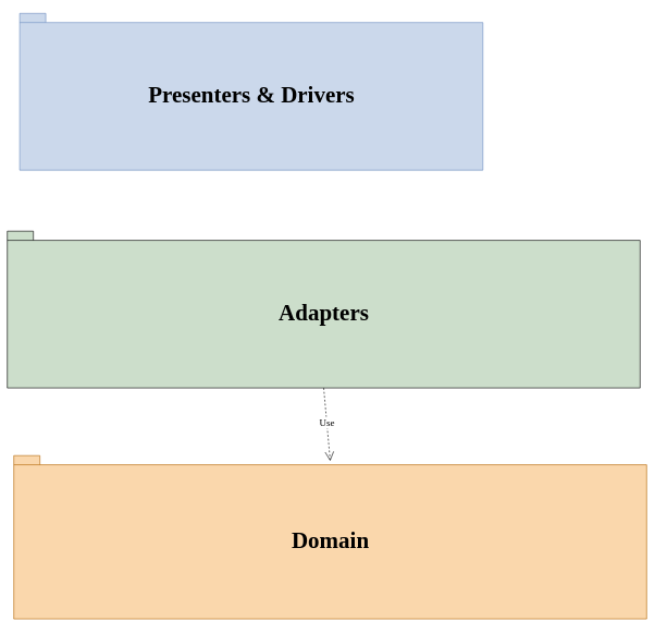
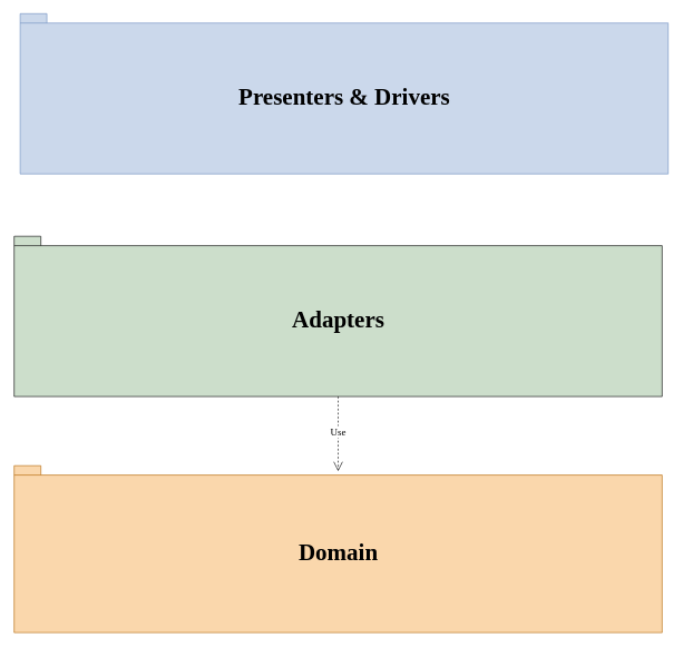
  <mxCell id="0" />
  <mxCell id="1" parent="0" />
- <mxCell id="2" value="&lt;font style=&quot;font-size: 35px&quot;&gt;Presenters &amp;amp; Drivers&lt;/font&gt;" style="shape=folder;fontStyle=1;spacingTop=10;tabWidth=40;tabHeight=14;tabPosition=left;html=1;fontSize=15;labelPosition=center;verticalLabelPosition=middle;align=center;verticalAlign=middle;fontFamily=Verdana;fillColor=#CBD8EB;strokeColor=#6c8ebf;" parent="1" vertex="1"><mxGeometry x="29" y="20" width="710" height="240" as="geometry" /></mxCell>
+ <mxCell id="2" value="&lt;font style=&quot;font-size: 35px&quot;&gt;Presenters &amp;amp; Drivers&lt;/font&gt;" style="shape=folder;fontStyle=1;spacingTop=10;tabWidth=40;tabHeight=14;tabPosition=left;html=1;fontSize=15;labelPosition=center;verticalLabelPosition=middle;align=center;verticalAlign=middle;fontFamily=Verdana;fillColor=#CBD8EB;strokeColor=#6c8ebf;" parent="1" vertex="1"><mxGeometry x="29" y="20" width="970" height="240" as="geometry" /></mxCell>
  <mxCell id="3" value="" style="group;strokeColor=none;fillColor=#ffffff;labelPosition=center;verticalLabelPosition=middle;align=center;verticalAlign=middle;" parent="1" vertex="1" connectable="0"><mxGeometry x="20" y="697" width="970" height="250" as="geometry" /></mxCell>
  <mxCell id="4" value="&lt;font style=&quot;font-size: 35px&quot;&gt;Domain&lt;/font&gt;" style="shape=folder;fontStyle=1;spacingTop=10;tabWidth=40;tabHeight=14;tabPosition=left;html=1;fontSize=15;labelPosition=center;verticalLabelPosition=middle;align=center;verticalAlign=middle;fontFamily=Verdana;fillColor=#fad7ac;strokeColor=#b46504;" parent="3" vertex="1"><mxGeometry width="970" height="250.0" as="geometry" /></mxCell>
- <mxCell id="5" value="&lt;font style=&quot;font-size: 35px&quot;&gt;Adapters&lt;/font&gt;" style="shape=folder;fontStyle=1;spacingTop=10;tabWidth=40;tabHeight=14;tabPosition=left;html=1;fontSize=15;labelPosition=center;verticalLabelPosition=middle;align=center;verticalAlign=middle;fontFamily=Verdana;fillColor=#CCDECB;strokeColor=#000000;" parent="1" vertex="1"><mxGeometry x="10" y="353.41" width="970" height="240" as="geometry" /></mxCell>
+ <mxCell id="5" value="&lt;font style=&quot;font-size: 35px&quot;&gt;Adapters&lt;/font&gt;" style="shape=folder;fontStyle=1;spacingTop=10;tabWidth=40;tabHeight=14;tabPosition=left;html=1;fontSize=15;labelPosition=center;verticalLabelPosition=middle;align=center;verticalAlign=middle;fontFamily=Verdana;fillColor=#CCDECB;strokeColor=#000000;" parent="1" vertex="1"><mxGeometry x="20" y="353.41" width="970" height="240" as="geometry" /></mxCell>
  <mxCell id="6" value="Use" style="endArrow=open;endSize=12;dashed=1;html=1;fontFamily=Verdana;fontSize=15;exitX=0.5;exitY=1;exitDx=0;exitDy=0;exitPerimeter=0;entryX=0.5;entryY=0.033;entryDx=0;entryDy=0;entryPerimeter=0;" parent="1" source="5" target="4" edge="1"><mxGeometry x="-0.059" width="160" relative="1" as="geometry"><mxPoint x="291" y="546.82" as="sourcePoint" /><mxPoint x="148" y="728" as="targetPoint" /><Array as="points" /><mxPoint as="offset" /></mxGeometry></mxCell>
